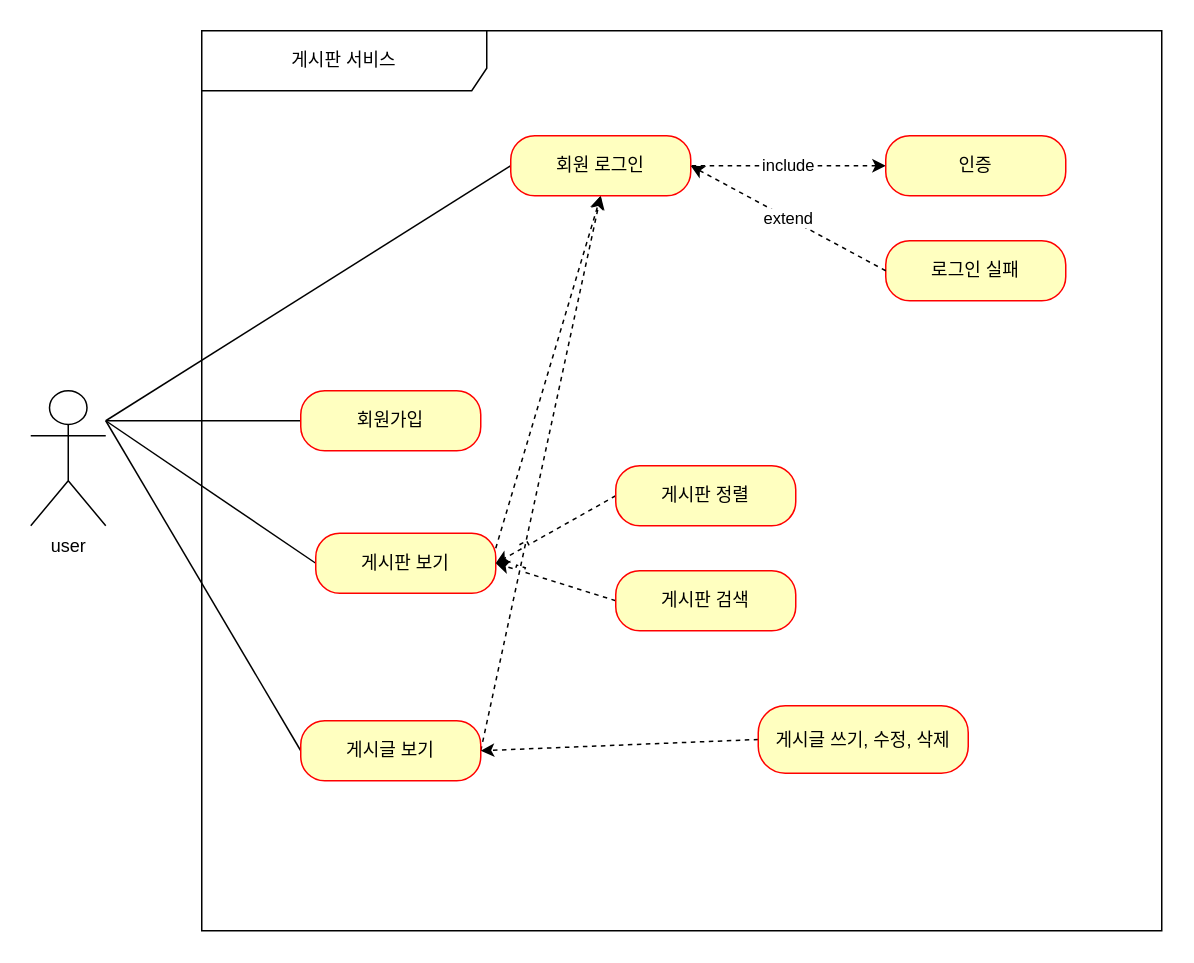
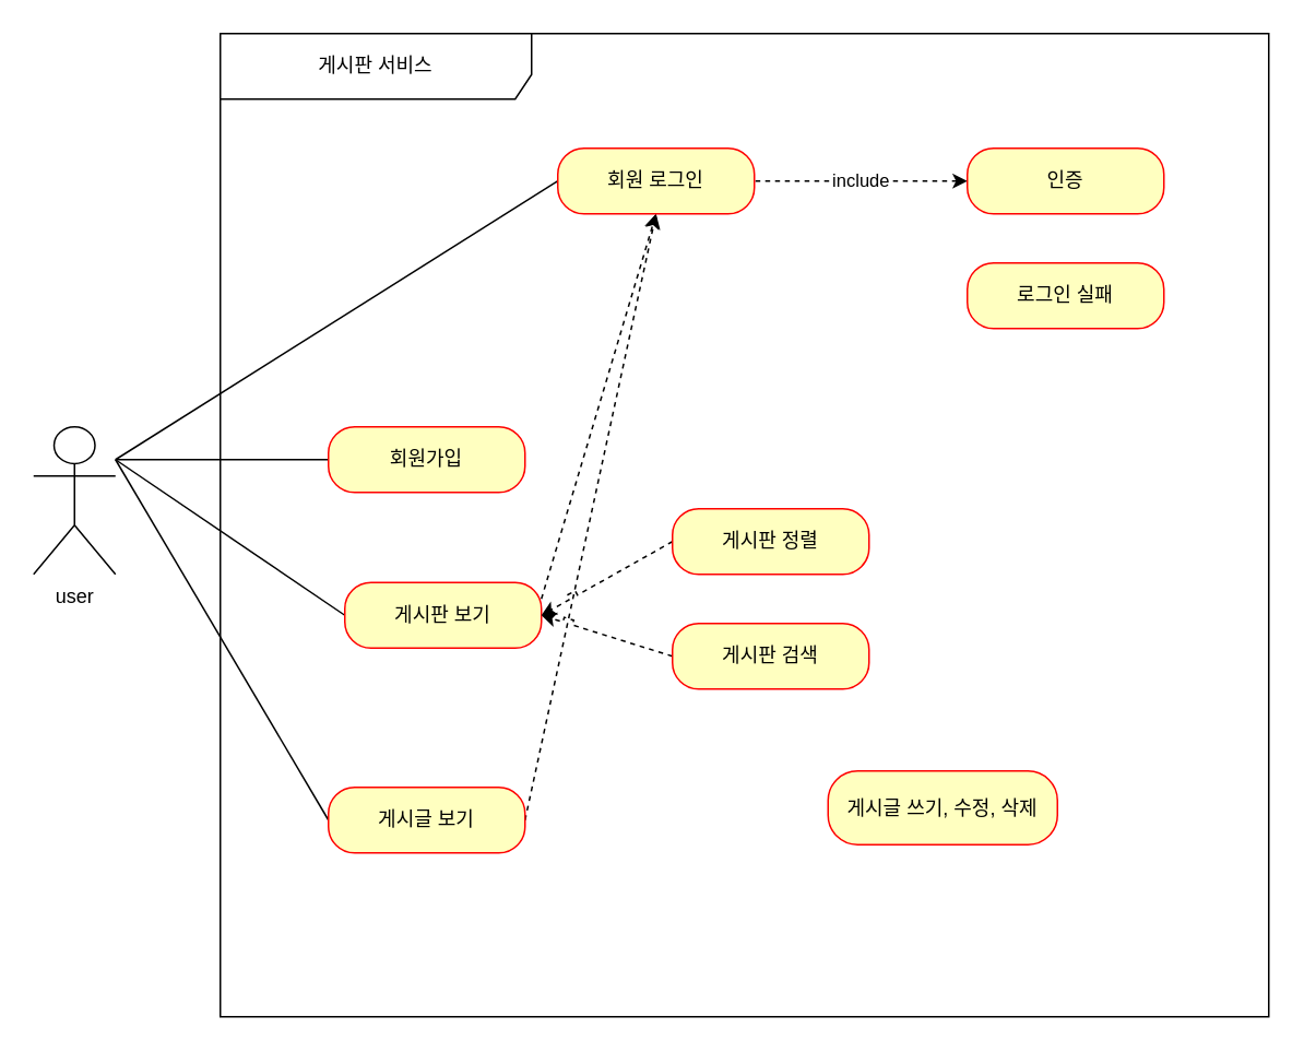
  <mxCell id="0" />
  <mxCell id="1" parent="0" />
  <mxCell id="2" value="user" style="shape=umlActor;verticalLabelPosition=bottom;verticalAlign=top;html=1;outlineConnect=0;" vertex="1" parent="1"><mxGeometry x="20" y="260" width="50" height="90" as="geometry" /></mxCell>
  <mxCell id="3" value="게시판 서비스" style="shape=umlFrame;whiteSpace=wrap;html=1;width=190;height=40;" vertex="1" parent="1"><mxGeometry x="134" y="20" width="640" height="600" as="geometry" /></mxCell>
  <mxCell id="4" style="rounded=0;orthogonalLoop=1;jettySize=auto;html=1;exitX=0;exitY=0.5;exitDx=0;exitDy=0;jumpStyle=sharp;endArrow=none;endFill=0;" edge="1" parent="1" source="5"><mxGeometry relative="1" as="geometry"><mxPoint x="70" y="280" as="targetPoint" /></mxGeometry></mxCell>
  <mxCell id="5" value="회원가입" style="rounded=1;whiteSpace=wrap;html=1;arcSize=40;fontColor=#000000;fillColor=#ffffc0;strokeColor=#ff0000;" vertex="1" parent="1"><mxGeometry x="200" y="260" width="120" height="40" as="geometry" /></mxCell>
  <mxCell id="6" style="edgeStyle=none;rounded=0;jumpStyle=sharp;orthogonalLoop=1;jettySize=auto;html=1;exitX=0;exitY=0.5;exitDx=0;exitDy=0;endArrow=none;endFill=0;" edge="1" parent="1" source="8"><mxGeometry relative="1" as="geometry"><mxPoint x="70" y="280" as="targetPoint" /></mxGeometry></mxCell>
  <mxCell id="7" style="edgeStyle=none;rounded=0;jumpStyle=sharp;orthogonalLoop=1;jettySize=auto;html=1;exitX=1;exitY=0.25;exitDx=0;exitDy=0;entryX=0.5;entryY=1;entryDx=0;entryDy=0;dashed=1;startArrow=none;startFill=0;endArrow=classic;endFill=1;" edge="1" parent="1" source="8" target="23"><mxGeometry relative="1" as="geometry" /></mxCell>
  <mxCell id="8" value="게시판 보기" style="rounded=1;whiteSpace=wrap;html=1;arcSize=40;fontColor=#000000;fillColor=#ffffc0;strokeColor=#ff0000;" vertex="1" parent="1"><mxGeometry x="210" y="355" width="120" height="40" as="geometry" /></mxCell>
  <mxCell id="9" style="edgeStyle=none;rounded=0;jumpStyle=sharp;orthogonalLoop=1;jettySize=auto;html=1;exitX=0;exitY=0.5;exitDx=0;exitDy=0;endArrow=none;endFill=0;" edge="1" parent="1" source="11"><mxGeometry relative="1" as="geometry"><mxPoint x="70" y="280" as="targetPoint" /></mxGeometry></mxCell>
  <mxCell id="10" style="edgeStyle=none;rounded=0;jumpStyle=sharp;orthogonalLoop=1;jettySize=auto;html=1;exitX=1;exitY=0.5;exitDx=0;exitDy=0;entryX=0.5;entryY=1;entryDx=0;entryDy=0;dashed=1;startArrow=none;startFill=0;endArrow=classic;endFill=1;" edge="1" parent="1" source="11" target="23"><mxGeometry relative="1" as="geometry" /></mxCell>
  <mxCell id="11" value="게시글 보기" style="rounded=1;whiteSpace=wrap;html=1;arcSize=40;fontColor=#000000;fillColor=#ffffc0;strokeColor=#ff0000;fillStyle=auto;" vertex="1" parent="1"><mxGeometry x="200" y="480" width="120" height="40" as="geometry" /></mxCell>
  <mxCell id="12" style="edgeStyle=none;rounded=0;jumpStyle=sharp;orthogonalLoop=1;jettySize=auto;html=1;exitX=0;exitY=0.5;exitDx=0;exitDy=0;endArrow=none;endFill=0;" edge="1" parent="1" source="23"><mxGeometry relative="1" as="geometry"><mxPoint x="70" y="280" as="targetPoint" /></mxGeometry></mxCell>
  <mxCell id="13" value="extend" style="edgeStyle=none;rounded=0;jumpStyle=sharp;orthogonalLoop=1;jettySize=auto;html=1;exitX=0;exitY=0.5;exitDx=0;exitDy=0;endArrow=classic;endFill=1;dashed=1;startArrow=none;" edge="1" parent="1" source="23"><mxGeometry relative="1" as="geometry"><mxPoint x="380" y="110" as="targetPoint" /></mxGeometry></mxCell>
  <mxCell id="14" value="로그인 실패" style="rounded=1;whiteSpace=wrap;html=1;arcSize=40;fontColor=#000000;fillColor=#ffffc0;strokeColor=#ff0000;" vertex="1" parent="1"><mxGeometry x="590" y="160" width="120" height="40" as="geometry" /></mxCell>
  <mxCell id="15" value="include" style="edgeStyle=none;rounded=0;jumpStyle=sharp;orthogonalLoop=1;jettySize=auto;html=1;exitX=0;exitY=0.5;exitDx=0;exitDy=0;entryX=1;entryY=0.5;entryDx=0;entryDy=0;endArrow=none;endFill=0;dashed=1;startArrow=classic;startFill=1;" edge="1" parent="1" source="16" target="23"><mxGeometry relative="1" as="geometry"><Array as="points" /></mxGeometry></mxCell>
  <mxCell id="16" value="인증" style="rounded=1;whiteSpace=wrap;html=1;arcSize=40;fontColor=#000000;fillColor=#ffffc0;strokeColor=#ff0000;" vertex="1" parent="1"><mxGeometry x="590" y="90" width="120" height="40" as="geometry" /></mxCell>
  <mxCell id="17" style="edgeStyle=none;rounded=0;jumpStyle=sharp;orthogonalLoop=1;jettySize=auto;html=1;exitX=0;exitY=0.5;exitDx=0;exitDy=0;entryX=1;entryY=0.5;entryDx=0;entryDy=0;dashed=1;startArrow=none;startFill=0;endArrow=classic;endFill=1;" edge="1" parent="1" source="18" target="8"><mxGeometry relative="1" as="geometry" /></mxCell>
  <mxCell id="18" value="게시판 정렬" style="rounded=1;whiteSpace=wrap;html=1;arcSize=40;fontColor=#000000;fillColor=#ffffc0;strokeColor=#ff0000;" vertex="1" parent="1"><mxGeometry x="410" y="310" width="120" height="40" as="geometry" /></mxCell>
  <mxCell id="19" style="edgeStyle=none;rounded=0;jumpStyle=sharp;orthogonalLoop=1;jettySize=auto;html=1;exitX=0;exitY=0.5;exitDx=0;exitDy=0;dashed=1;startArrow=none;startFill=0;endArrow=classic;endFill=1;entryX=1;entryY=0.5;entryDx=0;entryDy=0;" edge="1" parent="1" source="20" target="8"><mxGeometry relative="1" as="geometry"><mxPoint x="330" y="380" as="targetPoint" /></mxGeometry></mxCell>
  <mxCell id="20" value="게시판 검색" style="rounded=1;whiteSpace=wrap;html=1;arcSize=40;fontColor=#000000;fillColor=#ffffc0;strokeColor=#ff0000;" vertex="1" parent="1"><mxGeometry x="410" y="380" width="120" height="40" as="geometry" /></mxCell>
- <mxCell id="21" style="edgeStyle=none;rounded=0;jumpStyle=sharp;orthogonalLoop=1;jettySize=auto;html=1;exitX=0;exitY=0.5;exitDx=0;exitDy=0;entryX=1;entryY=0.5;entryDx=0;entryDy=0;dashed=1;startArrow=none;startFill=0;endArrow=classic;endFill=1;" edge="1" parent="1" source="22" target="11"><mxGeometry relative="1" as="geometry" /></mxCell>
  <mxCell id="22" value="게시글 쓰기, 수정, 삭제" style="rounded=1;whiteSpace=wrap;html=1;arcSize=40;fontColor=#000000;fillColor=#ffffc0;strokeColor=#ff0000;" vertex="1" parent="1"><mxGeometry x="505" y="470" width="140" height="45" as="geometry" /></mxCell>
  <mxCell id="23" value="회원 로그인" style="rounded=1;whiteSpace=wrap;html=1;arcSize=40;fontColor=#000000;fillColor=#ffffc0;strokeColor=#ff0000;" vertex="1" parent="1"><mxGeometry x="340" y="90" width="120" height="40" as="geometry" /></mxCell>
- <mxCell id="24" value="extend" style="edgeStyle=none;rounded=0;jumpStyle=sharp;orthogonalLoop=1;jettySize=auto;html=1;exitX=0;exitY=0.5;exitDx=0;exitDy=0;endArrow=classic;endFill=1;dashed=1;entryX=1;entryY=0.5;entryDx=0;entryDy=0;startArrow=none;startFill=0;" edge="1" parent="1" source="14" target="23"><mxGeometry relative="1" as="geometry"><mxPoint x="440" y="110" as="targetPoint" /><mxPoint x="460" y="180" as="sourcePoint" /></mxGeometry></mxCell>
